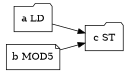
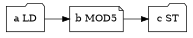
  digraph {
    rankdir=LR
    node [shape=folder]
    n1 [label="a LD"]
    n2 [label="b MOD5" shape=note]
    n3 [label="c ST"]
-   n1 -> n3
+   n1 -> n2
    n2 -> n3
  }
